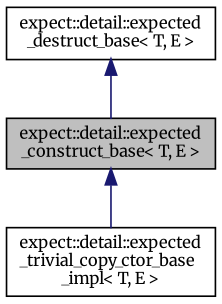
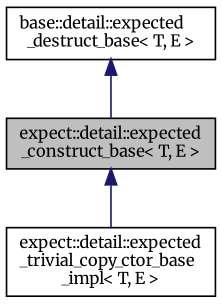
  digraph {
    fontname=Merriweather
    node [color=black fillcolor=white fontname=Merriweather fontsize=10 shape=record style=filled]
    edge [color=midnightblue dir=back fontname=Merriweather fontsize=10 labelfontname=Helvetica labelfontsize=10 style=solid]
    n1 [fillcolor=grey75 fontcolor=black height=0.2 label="expect::detail::expected\l_construct_base\< T, E \>" width=0.4]
    n2 [height=0.2 label="expect::detail::expected\l_trivial_copy_ctor_base\l_impl\< T, E \>" width=0.4]
-   n3 [height=0.2 label="expect::detail::expected\l_destruct_base\< T, E \>" width=0.4]
+   n3 [height=0.2 label="base::detail::expected\l_destruct_base\< T, E \>" width=0.4]
    n1 -> n2
    n3 -> n1
  }
